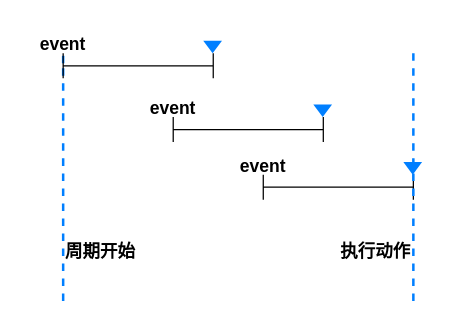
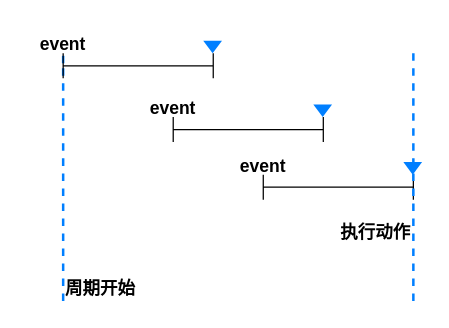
  <mxCell id="0" />
  <mxCell id="1" parent="0" />
  <mxCell id="2" value="" style="endArrow=none;dashed=1;html=1;rounded=0;strokeWidth=2;strokeColor=#007FFF;" edge="1" parent="1" source="6"><mxGeometry width="50" height="50" relative="1" as="geometry"><mxPoint x="50" y="240" as="sourcePoint" /><mxPoint x="50" y="40" as="targetPoint" /></mxGeometry></mxCell>
  <mxCell id="3" value="" style="endArrow=none;dashed=1;html=1;rounded=0;strokeWidth=2;strokeColor=#007FFF;" edge="1" parent="1" target="6"><mxGeometry width="50" height="50" relative="1" as="geometry"><mxPoint x="50" y="240" as="sourcePoint" /><mxPoint x="50" y="40" as="targetPoint" /></mxGeometry></mxCell>
  <mxCell id="4" value="" style="group" vertex="1" connectable="0" parent="1"><mxGeometry x="20" y="20" width="157" height="42" as="geometry" /></mxCell>
  <mxCell id="5" value="" style="shape=crossbar;whiteSpace=wrap;html=1;rounded=1;" vertex="1" parent="4"><mxGeometry x="30" y="22" width="120" height="20" as="geometry" /></mxCell>
  <mxCell id="6" value="&lt;font style=&quot;font-size: 14px;&quot;&gt;&lt;b&gt;event&lt;/b&gt;&lt;/font&gt;" style="text;html=1;strokeColor=none;fillColor=none;align=center;verticalAlign=middle;whiteSpace=wrap;rounded=0;" vertex="1" parent="4"><mxGeometry width="60" height="30" as="geometry" /></mxCell>
  <mxCell id="7" value="" style="triangle;whiteSpace=wrap;html=1;rotation=90;fillColor=#007FFF;strokeColor=none;" vertex="1" parent="4"><mxGeometry x="144.5" y="9.5" width="10" height="15" as="geometry" /></mxCell>
  <mxCell id="8" value="" style="group" vertex="1" connectable="0" parent="1"><mxGeometry x="108" y="71" width="157" height="42" as="geometry" /></mxCell>
  <mxCell id="9" value="" style="shape=crossbar;whiteSpace=wrap;html=1;rounded=1;" vertex="1" parent="8"><mxGeometry x="30" y="22" width="120" height="20" as="geometry" /></mxCell>
  <mxCell id="10" value="&lt;font style=&quot;font-size: 14px;&quot;&gt;&lt;b&gt;event&lt;/b&gt;&lt;/font&gt;" style="text;html=1;strokeColor=none;fillColor=none;align=center;verticalAlign=middle;whiteSpace=wrap;rounded=0;" vertex="1" parent="8"><mxGeometry width="60" height="30" as="geometry" /></mxCell>
  <mxCell id="11" value="" style="triangle;whiteSpace=wrap;html=1;rotation=90;fillColor=#007FFF;strokeColor=none;" vertex="1" parent="8"><mxGeometry x="144.5" y="9.5" width="10" height="15" as="geometry" /></mxCell>
  <mxCell id="12" value="" style="group" vertex="1" connectable="0" parent="1"><mxGeometry x="180" y="117" width="157" height="42" as="geometry" /></mxCell>
  <mxCell id="13" value="" style="shape=crossbar;whiteSpace=wrap;html=1;rounded=1;" vertex="1" parent="12"><mxGeometry x="30" y="22" width="120" height="20" as="geometry" /></mxCell>
  <mxCell id="14" value="&lt;font style=&quot;font-size: 14px;&quot;&gt;&lt;b&gt;event&lt;/b&gt;&lt;/font&gt;" style="text;html=1;strokeColor=none;fillColor=none;align=center;verticalAlign=middle;whiteSpace=wrap;rounded=0;" vertex="1" parent="12"><mxGeometry width="60" height="30" as="geometry" /></mxCell>
  <mxCell id="15" value="" style="triangle;whiteSpace=wrap;html=1;rotation=90;fillColor=#007FFF;strokeColor=none;" vertex="1" parent="12"><mxGeometry x="144.5" y="9.5" width="10" height="15" as="geometry" /></mxCell>
  <mxCell id="16" value="" style="endArrow=none;dashed=1;html=1;rounded=0;strokeWidth=2;strokeColor=#007FFF;" edge="1" parent="1"><mxGeometry width="50" height="50" relative="1" as="geometry"><mxPoint x="330" y="240" as="sourcePoint" /><mxPoint x="330" y="40" as="targetPoint" /></mxGeometry></mxCell>
- <mxCell id="17" value="&lt;b&gt;&lt;font style=&quot;font-size: 14px;&quot;&gt;周期开始&lt;/font&gt;&lt;/b&gt;" style="text;html=1;strokeColor=none;fillColor=none;align=center;verticalAlign=middle;whiteSpace=wrap;rounded=0;" vertex="1" parent="1"><mxGeometry x="50" y="185" width="60" height="30" as="geometry" /></mxCell>
- <mxCell id="18" value="&lt;b&gt;&lt;font style=&quot;font-size: 14px;&quot;&gt;执行动作&lt;/font&gt;&lt;/b&gt;" style="text;html=1;strokeColor=none;fillColor=none;align=center;verticalAlign=middle;whiteSpace=wrap;rounded=0;" vertex="1" parent="1"><mxGeometry x="270" y="185" width="60" height="30" as="geometry" /></mxCell>
+ <mxCell id="17" value="&lt;b&gt;&lt;font style=&quot;font-size: 14px;&quot;&gt;周期开始&lt;/font&gt;&lt;/b&gt;" style="text;html=1;strokeColor=none;fillColor=none;align=center;verticalAlign=middle;whiteSpace=wrap;rounded=0;" vertex="1" parent="1"><mxGeometry x="50" y="215" width="60" height="30" as="geometry" /></mxCell>
+ <mxCell id="18" value="&lt;b&gt;&lt;font style=&quot;font-size: 14px;&quot;&gt;执行动作&lt;/font&gt;&lt;/b&gt;" style="text;html=1;strokeColor=none;fillColor=none;align=center;verticalAlign=middle;whiteSpace=wrap;rounded=0;" vertex="1" parent="1"><mxGeometry x="270" y="170" width="60" height="30" as="geometry" /></mxCell>
